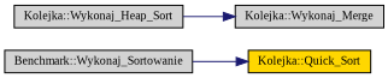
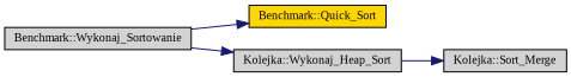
  digraph {
    fontname="Liberation Serif"
    rankdir=LR
    node [color=black fillcolor=lightgrey fontname="Liberation Serif" fontsize=10 shape=record style=filled]
    edge [color=midnightblue fontname="Liberation Serif" fontsize=10 labelfontname=Helvetica labelfontsize=10 style=solid]
    n1 [fontcolor=black height=0.2 label="Benchmark::Wykonaj_Sortowanie" width=0.4]
-   n2 [fillcolor=gold height=0.2 label="Kolejka::Quick_Sort" width=0.4]
+   n2 [fillcolor=gold height=0.2 label="Benchmark::Quick_Sort" width=0.4]
    n3 [height=0.2 label="Kolejka::Wykonaj_Heap_Sort" width=0.4]
-   n4 [height=0.2 label="Kolejka::Wykonaj_Merge" width=0.4]
+   n4 [height=0.2 label="Kolejka::Sort_Merge" width=0.4]
    n1 -> n2
+   n1 -> n3
    n3 -> n4
  }
